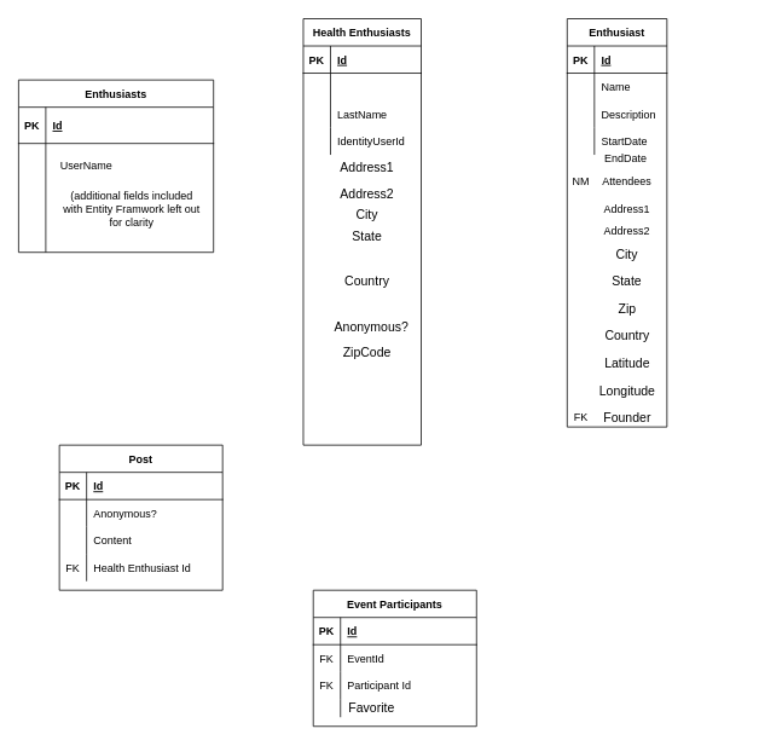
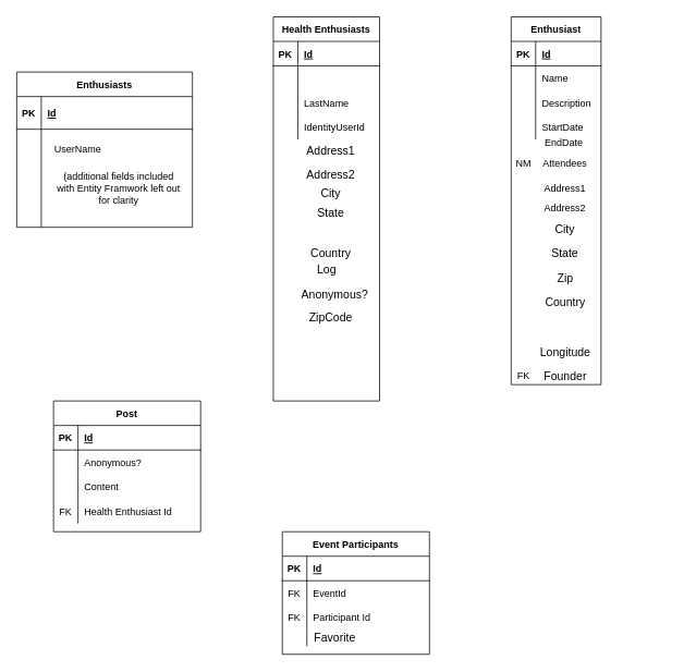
  <mxCell id="0" />
  <mxCell id="1" parent="0" />
  <mxCell id="2" value="Enthusiasts" style="shape=table;startSize=30;container=1;collapsible=1;childLayout=tableLayout;fixedRows=1;rowLines=0;fontStyle=1;align=center;resizeLast=1;" parent="1" vertex="1"><mxGeometry x="20" y="87.5" width="215" height="190" as="geometry"><mxRectangle x="100" y="90" width="110" height="30" as="alternateBounds" /></mxGeometry></mxCell>
  <mxCell id="3" value="" style="shape=partialRectangle;collapsible=0;dropTarget=0;pointerEvents=0;fillColor=none;points=[[0,0.5],[1,0.5]];portConstraint=eastwest;top=0;left=0;right=0;bottom=1;" parent="2" vertex="1"><mxGeometry y="30" width="215" height="40" as="geometry" /></mxCell>
  <mxCell id="4" value="PK" style="shape=partialRectangle;overflow=hidden;connectable=0;fillColor=none;top=0;left=0;bottom=0;right=0;fontStyle=1;" parent="3" vertex="1"><mxGeometry width="30" height="40" as="geometry" /></mxCell>
  <mxCell id="5" value="Id" style="shape=partialRectangle;overflow=hidden;connectable=0;fillColor=none;top=0;left=0;bottom=0;right=0;align=left;spacingLeft=6;fontStyle=5;" parent="3" vertex="1"><mxGeometry x="30" width="185" height="40" as="geometry" /></mxCell>
  <mxCell id="6" value="" style="shape=partialRectangle;collapsible=0;dropTarget=0;pointerEvents=0;fillColor=none;points=[[0,0.5],[1,0.5]];portConstraint=eastwest;top=0;left=0;right=0;bottom=0;" parent="2" vertex="1"><mxGeometry y="70" width="215" height="120" as="geometry" /></mxCell>
  <mxCell id="7" value="" style="shape=partialRectangle;overflow=hidden;connectable=0;fillColor=none;top=0;left=0;bottom=0;right=0;" parent="6" vertex="1"><mxGeometry width="30" height="120" as="geometry" /></mxCell>
  <mxCell id="8" value="" style="shape=partialRectangle;overflow=hidden;connectable=0;fillColor=none;top=0;left=0;bottom=0;right=0;align=left;spacingLeft=6;" parent="6" vertex="1"><mxGeometry x="30" width="185" height="120" as="geometry" /></mxCell>
  <mxCell id="9" value="UserName" style="text;html=1;strokeColor=none;fillColor=none;align=center;verticalAlign=middle;whiteSpace=wrap;rounded=0;" parent="1" vertex="1"><mxGeometry x="55" y="165" width="80" height="35" as="geometry" /></mxCell>
  <mxCell id="10" value="(additional fields included with Entity Framwork left out for clarity" style="text;html=1;strokeColor=none;fillColor=none;align=center;verticalAlign=middle;whiteSpace=wrap;rounded=0;" parent="1" vertex="1"><mxGeometry x="65" y="220" width="160" height="20" as="geometry" /></mxCell>
  <mxCell id="11" value="Enthusiast" style="shape=table;startSize=30;container=1;collapsible=1;childLayout=tableLayout;fixedRows=1;rowLines=0;fontStyle=1;align=center;resizeLast=1;" parent="1" vertex="1"><mxGeometry x="625" y="20" width="110" height="450" as="geometry" /></mxCell>
  <mxCell id="12" value="" style="shape=partialRectangle;collapsible=0;dropTarget=0;pointerEvents=0;fillColor=none;top=0;left=0;bottom=1;right=0;points=[[0,0.5],[1,0.5]];portConstraint=eastwest;" parent="11" vertex="1"><mxGeometry y="30" width="110" height="30" as="geometry" /></mxCell>
  <mxCell id="13" value="PK" style="shape=partialRectangle;connectable=0;fillColor=none;top=0;left=0;bottom=0;right=0;fontStyle=1;overflow=hidden;" parent="12" vertex="1"><mxGeometry width="30" height="30" as="geometry" /></mxCell>
  <mxCell id="14" value="Id" style="shape=partialRectangle;connectable=0;fillColor=none;top=0;left=0;bottom=0;right=0;align=left;spacingLeft=6;fontStyle=5;overflow=hidden;" parent="12" vertex="1"><mxGeometry x="30" width="80" height="30" as="geometry" /></mxCell>
  <mxCell id="15" value="" style="shape=partialRectangle;collapsible=0;dropTarget=0;pointerEvents=0;fillColor=none;top=0;left=0;bottom=0;right=0;points=[[0,0.5],[1,0.5]];portConstraint=eastwest;" parent="11" vertex="1"><mxGeometry y="60" width="110" height="30" as="geometry" /></mxCell>
  <mxCell id="16" value="" style="shape=partialRectangle;connectable=0;fillColor=none;top=0;left=0;bottom=0;right=0;editable=1;overflow=hidden;" parent="15" vertex="1"><mxGeometry width="30" height="30" as="geometry" /></mxCell>
  <mxCell id="17" value="Name" style="shape=partialRectangle;connectable=0;fillColor=none;top=0;left=0;bottom=0;right=0;align=left;spacingLeft=6;overflow=hidden;" parent="15" vertex="1"><mxGeometry x="30" width="80" height="30" as="geometry" /></mxCell>
  <mxCell id="18" value="" style="shape=partialRectangle;collapsible=0;dropTarget=0;pointerEvents=0;fillColor=none;top=0;left=0;bottom=0;right=0;points=[[0,0.5],[1,0.5]];portConstraint=eastwest;" parent="11" vertex="1"><mxGeometry y="90" width="110" height="30" as="geometry" /></mxCell>
  <mxCell id="19" value="" style="shape=partialRectangle;connectable=0;fillColor=none;top=0;left=0;bottom=0;right=0;editable=1;overflow=hidden;" parent="18" vertex="1"><mxGeometry width="30" height="30" as="geometry" /></mxCell>
  <mxCell id="20" value="Description" style="shape=partialRectangle;connectable=0;fillColor=none;top=0;left=0;bottom=0;right=0;align=left;spacingLeft=6;overflow=hidden;" parent="18" vertex="1"><mxGeometry x="30" width="80" height="30" as="geometry" /></mxCell>
  <mxCell id="21" value="" style="shape=partialRectangle;collapsible=0;dropTarget=0;pointerEvents=0;fillColor=none;top=0;left=0;bottom=0;right=0;points=[[0,0.5],[1,0.5]];portConstraint=eastwest;" parent="11" vertex="1"><mxGeometry y="120" width="110" height="30" as="geometry" /></mxCell>
  <mxCell id="22" value="" style="shape=partialRectangle;connectable=0;fillColor=none;top=0;left=0;bottom=0;right=0;editable=1;overflow=hidden;" parent="21" vertex="1"><mxGeometry width="30" height="30" as="geometry" /></mxCell>
  <mxCell id="23" value="StartDate" style="shape=partialRectangle;connectable=0;fillColor=none;top=0;left=0;bottom=0;right=0;align=left;spacingLeft=6;overflow=hidden;" parent="21" vertex="1"><mxGeometry x="30" width="80" height="30" as="geometry" /></mxCell>
  <mxCell id="24" value="EndDate" style="text;html=1;strokeColor=none;fillColor=none;align=right;verticalAlign=middle;whiteSpace=wrap;rounded=0;labelPosition=left;verticalLabelPosition=middle;" parent="1" vertex="1"><mxGeometry x="715" y="165" width="100" height="20" as="geometry" /></mxCell>
  <mxCell id="25" value="Attendees" style="text;html=1;strokeColor=none;fillColor=none;align=center;verticalAlign=middle;whiteSpace=wrap;rounded=0;" parent="1" vertex="1"><mxGeometry x="671" y="190" width="40" height="20" as="geometry" /></mxCell>
  <mxCell id="26" value="Address1" style="text;html=1;strokeColor=none;fillColor=none;align=center;verticalAlign=middle;whiteSpace=wrap;rounded=0;" parent="1" vertex="1"><mxGeometry x="671" y="220" width="40" height="20" as="geometry" /></mxCell>
  <mxCell id="27" value="Address2" style="text;html=1;strokeColor=none;fillColor=none;align=center;verticalAlign=middle;whiteSpace=wrap;rounded=0;" parent="1" vertex="1"><mxGeometry x="671" y="245" width="40" height="20" as="geometry" /></mxCell>
  <mxCell id="28" value="&lt;font style=&quot;font-size: 14px&quot;&gt;City&lt;/font&gt;" style="text;html=1;strokeColor=none;fillColor=none;align=center;verticalAlign=middle;whiteSpace=wrap;rounded=0;" parent="1" vertex="1"><mxGeometry x="671" y="270" width="40" height="20" as="geometry" /></mxCell>
  <mxCell id="29" value="&lt;span style=&quot;font-size: 14px&quot;&gt;State&lt;/span&gt;" style="text;html=1;strokeColor=none;fillColor=none;align=center;verticalAlign=middle;whiteSpace=wrap;rounded=0;" parent="1" vertex="1"><mxGeometry x="671" y="300" width="40" height="20" as="geometry" /></mxCell>
  <mxCell id="30" value="&lt;span style=&quot;font-size: 14px&quot;&gt;Zip&lt;/span&gt;" style="text;html=1;align=center;verticalAlign=middle;resizable=0;points=[];autosize=1;" parent="1" vertex="1"><mxGeometry x="676" y="330" width="30" height="20" as="geometry" /></mxCell>
  <mxCell id="31" value="&lt;span style=&quot;font-size: 14px&quot;&gt;Country&lt;/span&gt;" style="text;html=1;align=center;verticalAlign=middle;resizable=0;points=[];autosize=1;" parent="1" vertex="1"><mxGeometry x="661" y="360" width="60" height="20" as="geometry" /></mxCell>
- <mxCell id="32" value="&lt;font style=&quot;font-size: 14px&quot;&gt;Latitude&lt;/font&gt;" style="text;html=1;align=center;verticalAlign=middle;resizable=0;points=[];autosize=1;" parent="1" vertex="1"><mxGeometry x="656" y="390" width="70" height="20" as="geometry" /></mxCell>
  <mxCell id="33" value="&lt;font style=&quot;font-size: 14px&quot;&gt;Longitude&lt;/font&gt;" style="text;html=1;align=center;verticalAlign=middle;resizable=0;points=[];autosize=1;" parent="1" vertex="1"><mxGeometry x="651" y="420" width="80" height="20" as="geometry" /></mxCell>
  <mxCell id="34" value="Health Enthusiasts" style="shape=table;startSize=30;container=1;collapsible=1;childLayout=tableLayout;fixedRows=1;rowLines=0;fontStyle=1;align=center;resizeLast=1;" parent="1" vertex="1"><mxGeometry x="334" y="20" width="130" height="470" as="geometry" /></mxCell>
  <mxCell id="35" value="" style="shape=partialRectangle;collapsible=0;dropTarget=0;pointerEvents=0;fillColor=none;top=0;left=0;bottom=1;right=0;points=[[0,0.5],[1,0.5]];portConstraint=eastwest;" parent="34" vertex="1"><mxGeometry y="30" width="130" height="30" as="geometry" /></mxCell>
  <mxCell id="36" value="PK" style="shape=partialRectangle;connectable=0;fillColor=none;top=0;left=0;bottom=0;right=0;fontStyle=1;overflow=hidden;" parent="35" vertex="1"><mxGeometry width="30" height="30" as="geometry" /></mxCell>
  <mxCell id="37" value="Id" style="shape=partialRectangle;connectable=0;fillColor=none;top=0;left=0;bottom=0;right=0;align=left;spacingLeft=6;fontStyle=5;overflow=hidden;" parent="35" vertex="1"><mxGeometry x="30" width="100" height="30" as="geometry" /></mxCell>
  <mxCell id="38" value="" style="shape=partialRectangle;collapsible=0;dropTarget=0;pointerEvents=0;fillColor=none;top=0;left=0;bottom=0;right=0;points=[[0,0.5],[1,0.5]];portConstraint=eastwest;" parent="34" vertex="1"><mxGeometry y="60" width="130" height="30" as="geometry" /></mxCell>
  <mxCell id="39" value="" style="shape=partialRectangle;connectable=0;fillColor=none;top=0;left=0;bottom=0;right=0;editable=1;overflow=hidden;" parent="38" vertex="1"><mxGeometry width="30" height="30" as="geometry" /></mxCell>
  <mxCell id="40" value="" style="shape=partialRectangle;collapsible=0;dropTarget=0;pointerEvents=0;fillColor=none;top=0;left=0;bottom=0;right=0;points=[[0,0.5],[1,0.5]];portConstraint=eastwest;" parent="34" vertex="1"><mxGeometry y="90" width="130" height="30" as="geometry" /></mxCell>
  <mxCell id="41" value="" style="shape=partialRectangle;connectable=0;fillColor=none;top=0;left=0;bottom=0;right=0;editable=1;overflow=hidden;" parent="40" vertex="1"><mxGeometry width="30" height="30" as="geometry" /></mxCell>
  <mxCell id="42" value="LastName" style="shape=partialRectangle;connectable=0;fillColor=none;top=0;left=0;bottom=0;right=0;align=left;spacingLeft=6;overflow=hidden;" parent="40" vertex="1"><mxGeometry x="30" width="100" height="30" as="geometry" /></mxCell>
  <mxCell id="43" value="" style="shape=partialRectangle;collapsible=0;dropTarget=0;pointerEvents=0;fillColor=none;top=0;left=0;bottom=0;right=0;points=[[0,0.5],[1,0.5]];portConstraint=eastwest;" parent="34" vertex="1"><mxGeometry y="120" width="130" height="30" as="geometry" /></mxCell>
  <mxCell id="44" value="" style="shape=partialRectangle;connectable=0;fillColor=none;top=0;left=0;bottom=0;right=0;editable=1;overflow=hidden;" parent="43" vertex="1"><mxGeometry width="30" height="30" as="geometry" /></mxCell>
  <mxCell id="45" value="IdentityUserId" style="shape=partialRectangle;connectable=0;fillColor=none;top=0;left=0;bottom=0;right=0;align=left;spacingLeft=6;overflow=hidden;" parent="43" vertex="1"><mxGeometry x="30" width="100" height="30" as="geometry" /></mxCell>
  <mxCell id="46" value="&lt;font style=&quot;font-size: 14px&quot;&gt;Address1&lt;/font&gt;" style="text;html=1;align=center;verticalAlign=middle;resizable=0;points=[];autosize=1;" parent="1" vertex="1"><mxGeometry x="369" y="174" width="70" height="20" as="geometry" /></mxCell>
  <mxCell id="47" value="&lt;font style=&quot;font-size: 14px&quot;&gt;Address2&lt;/font&gt;" style="text;html=1;align=center;verticalAlign=middle;resizable=0;points=[];autosize=1;" parent="1" vertex="1"><mxGeometry x="369" y="203" width="70" height="20" as="geometry" /></mxCell>
  <mxCell id="48" value="&lt;font style=&quot;font-size: 14px&quot;&gt;City&lt;/font&gt;" style="text;html=1;align=center;verticalAlign=middle;resizable=0;points=[];autosize=1;" parent="1" vertex="1"><mxGeometry x="384" y="226" width="40" height="20" as="geometry" /></mxCell>
  <mxCell id="49" value="&lt;font style=&quot;font-size: 14px&quot;&gt;State&lt;/font&gt;" style="text;html=1;align=center;verticalAlign=middle;resizable=0;points=[];autosize=1;" parent="1" vertex="1"><mxGeometry x="379" y="250" width="50" height="20" as="geometry" /></mxCell>
  <mxCell id="50" value="&lt;font style=&quot;font-size: 14px&quot;&gt;ZipCode&lt;/font&gt;" style="text;html=1;align=center;verticalAlign=middle;resizable=0;points=[];autosize=1;" parent="1" vertex="1"><mxGeometry x="369" y="377.5" width="70" height="20" as="geometry" /></mxCell>
  <mxCell id="51" value="&lt;font style=&quot;font-size: 14px&quot;&gt;Country&lt;/font&gt;" style="text;html=1;align=center;verticalAlign=middle;resizable=0;points=[];autosize=1;" parent="1" vertex="1"><mxGeometry x="374" y="300" width="60" height="20" as="geometry" /></mxCell>
  <mxCell id="52" value="Event Participants" style="shape=table;startSize=30;container=1;collapsible=1;childLayout=tableLayout;fixedRows=1;rowLines=0;fontStyle=1;align=center;resizeLast=1;" parent="1" vertex="1"><mxGeometry x="345" y="650" width="180" height="150" as="geometry" /></mxCell>
  <mxCell id="53" value="" style="shape=partialRectangle;collapsible=0;dropTarget=0;pointerEvents=0;fillColor=none;top=0;left=0;bottom=1;right=0;points=[[0,0.5],[1,0.5]];portConstraint=eastwest;" parent="52" vertex="1"><mxGeometry y="30" width="180" height="30" as="geometry" /></mxCell>
  <mxCell id="54" value="PK" style="shape=partialRectangle;connectable=0;fillColor=none;top=0;left=0;bottom=0;right=0;fontStyle=1;overflow=hidden;" parent="53" vertex="1"><mxGeometry width="30" height="30" as="geometry" /></mxCell>
  <mxCell id="55" value="Id" style="shape=partialRectangle;connectable=0;fillColor=none;top=0;left=0;bottom=0;right=0;align=left;spacingLeft=6;fontStyle=5;overflow=hidden;" parent="53" vertex="1"><mxGeometry x="30" width="150" height="30" as="geometry" /></mxCell>
  <mxCell id="56" value="" style="shape=partialRectangle;collapsible=0;dropTarget=0;pointerEvents=0;fillColor=none;top=0;left=0;bottom=0;right=0;points=[[0,0.5],[1,0.5]];portConstraint=eastwest;" parent="52" vertex="1"><mxGeometry y="60" width="180" height="30" as="geometry" /></mxCell>
  <mxCell id="57" value="FK" style="shape=partialRectangle;connectable=0;fillColor=none;top=0;left=0;bottom=0;right=0;editable=1;overflow=hidden;" parent="56" vertex="1"><mxGeometry width="30" height="30" as="geometry" /></mxCell>
  <mxCell id="58" value="EventId" style="shape=partialRectangle;connectable=0;fillColor=none;top=0;left=0;bottom=0;right=0;align=left;spacingLeft=6;overflow=hidden;" parent="56" vertex="1"><mxGeometry x="30" width="150" height="30" as="geometry" /></mxCell>
  <mxCell id="59" value="" style="shape=partialRectangle;collapsible=0;dropTarget=0;pointerEvents=0;fillColor=none;top=0;left=0;bottom=0;right=0;points=[[0,0.5],[1,0.5]];portConstraint=eastwest;" parent="52" vertex="1"><mxGeometry y="90" width="180" height="30" as="geometry" /></mxCell>
  <mxCell id="60" value="FK" style="shape=partialRectangle;connectable=0;fillColor=none;top=0;left=0;bottom=0;right=0;editable=1;overflow=hidden;" parent="59" vertex="1"><mxGeometry width="30" height="30" as="geometry" /></mxCell>
  <mxCell id="61" value="Participant Id" style="shape=partialRectangle;connectable=0;fillColor=none;top=0;left=0;bottom=0;right=0;align=left;spacingLeft=6;overflow=hidden;" parent="59" vertex="1"><mxGeometry x="30" width="150" height="30" as="geometry" /></mxCell>
  <mxCell id="62" value="" style="shape=partialRectangle;collapsible=0;dropTarget=0;pointerEvents=0;fillColor=none;top=0;left=0;bottom=0;right=0;points=[[0,0.5],[1,0.5]];portConstraint=eastwest;" parent="52" vertex="1"><mxGeometry y="120" width="180" height="20" as="geometry" /></mxCell>
  <mxCell id="63" value="" style="shape=partialRectangle;connectable=0;fillColor=none;top=0;left=0;bottom=0;right=0;editable=1;overflow=hidden;" parent="62" vertex="1"><mxGeometry width="30" height="20" as="geometry" /></mxCell>
  <mxCell id="64" value="" style="shape=partialRectangle;connectable=0;fillColor=none;top=0;left=0;bottom=0;right=0;align=left;spacingLeft=6;overflow=hidden;" parent="62" vertex="1"><mxGeometry x="30" width="150" height="20" as="geometry" /></mxCell>
  <mxCell id="65" value="&lt;span style=&quot;font-size: 14px&quot;&gt;Founder&lt;/span&gt;" style="text;html=1;align=center;verticalAlign=middle;resizable=0;points=[];autosize=1;" parent="1" vertex="1"><mxGeometry x="656" y="450" width="70" height="20" as="geometry" /></mxCell>
  <mxCell id="66" value="&lt;font style=&quot;font-size: 14px&quot;&gt;Favorite&lt;/font&gt;" style="text;html=1;align=center;verticalAlign=middle;resizable=0;points=[];autosize=1;" parent="1" vertex="1"><mxGeometry x="374" y="770" width="70" height="20" as="geometry" /></mxCell>
+ <mxCell id="67" value="&lt;font style=&quot;font-size: 14px&quot;&gt;Log&lt;/font&gt;" style="text;html=1;align=center;verticalAlign=middle;resizable=0;points=[];autosize=1;" parent="1" vertex="1"><mxGeometry x="379" y="320" width="40" height="20" as="geometry" /></mxCell>
  <mxCell id="68" value="&lt;span style=&quot;font-size: 14px&quot;&gt;Anonymous?&lt;/span&gt;" style="text;html=1;align=center;verticalAlign=middle;resizable=0;points=[];autosize=1;" parent="1" vertex="1"><mxGeometry x="359" y="350" width="100" height="20" as="geometry" /></mxCell>
  <mxCell id="69" value="Post" style="shape=table;startSize=30;container=1;collapsible=1;childLayout=tableLayout;fixedRows=1;rowLines=0;fontStyle=1;align=center;resizeLast=1;" parent="1" vertex="1"><mxGeometry x="65" y="490" width="180" height="160" as="geometry" /></mxCell>
  <mxCell id="70" value="" style="shape=partialRectangle;collapsible=0;dropTarget=0;pointerEvents=0;fillColor=none;top=0;left=0;bottom=1;right=0;points=[[0,0.5],[1,0.5]];portConstraint=eastwest;" parent="69" vertex="1"><mxGeometry y="30" width="180" height="30" as="geometry" /></mxCell>
  <mxCell id="71" value="PK" style="shape=partialRectangle;connectable=0;fillColor=none;top=0;left=0;bottom=0;right=0;fontStyle=1;overflow=hidden;" parent="70" vertex="1"><mxGeometry width="30" height="30" as="geometry" /></mxCell>
  <mxCell id="72" value="Id" style="shape=partialRectangle;connectable=0;fillColor=none;top=0;left=0;bottom=0;right=0;align=left;spacingLeft=6;fontStyle=5;overflow=hidden;" parent="70" vertex="1"><mxGeometry x="30" width="150" height="30" as="geometry" /></mxCell>
  <mxCell id="73" value="" style="shape=partialRectangle;collapsible=0;dropTarget=0;pointerEvents=0;fillColor=none;top=0;left=0;bottom=0;right=0;points=[[0,0.5],[1,0.5]];portConstraint=eastwest;" parent="69" vertex="1"><mxGeometry y="60" width="180" height="30" as="geometry" /></mxCell>
  <mxCell id="74" value="" style="shape=partialRectangle;connectable=0;fillColor=none;top=0;left=0;bottom=0;right=0;editable=1;overflow=hidden;" parent="73" vertex="1"><mxGeometry width="30" height="30" as="geometry" /></mxCell>
  <mxCell id="75" value="Anonymous?" style="shape=partialRectangle;connectable=0;fillColor=none;top=0;left=0;bottom=0;right=0;align=left;spacingLeft=6;overflow=hidden;" parent="73" vertex="1"><mxGeometry x="30" width="150" height="30" as="geometry" /></mxCell>
  <mxCell id="76" value="" style="shape=partialRectangle;collapsible=0;dropTarget=0;pointerEvents=0;fillColor=none;top=0;left=0;bottom=0;right=0;points=[[0,0.5],[1,0.5]];portConstraint=eastwest;" parent="69" vertex="1"><mxGeometry y="90" width="180" height="30" as="geometry" /></mxCell>
  <mxCell id="77" value="" style="shape=partialRectangle;connectable=0;fillColor=none;top=0;left=0;bottom=0;right=0;editable=1;overflow=hidden;" parent="76" vertex="1"><mxGeometry width="30" height="30" as="geometry" /></mxCell>
  <mxCell id="78" value="Content" style="shape=partialRectangle;connectable=0;fillColor=none;top=0;left=0;bottom=0;right=0;align=left;spacingLeft=6;overflow=hidden;" parent="76" vertex="1"><mxGeometry x="30" width="150" height="30" as="geometry" /></mxCell>
  <mxCell id="79" value="" style="shape=partialRectangle;collapsible=0;dropTarget=0;pointerEvents=0;fillColor=none;top=0;left=0;bottom=0;right=0;points=[[0,0.5],[1,0.5]];portConstraint=eastwest;" parent="69" vertex="1"><mxGeometry y="120" width="180" height="30" as="geometry" /></mxCell>
  <mxCell id="80" value="FK" style="shape=partialRectangle;connectable=0;fillColor=none;top=0;left=0;bottom=0;right=0;editable=1;overflow=hidden;" parent="79" vertex="1"><mxGeometry width="30" height="30" as="geometry" /></mxCell>
  <mxCell id="81" value="Health Enthusiast Id" style="shape=partialRectangle;connectable=0;fillColor=none;top=0;left=0;bottom=0;right=0;align=left;spacingLeft=6;overflow=hidden;" parent="79" vertex="1"><mxGeometry x="30" width="150" height="30" as="geometry" /></mxCell>
  <mxCell id="82" value="FK" style="text;html=1;align=center;verticalAlign=middle;resizable=0;points=[];autosize=1;" parent="1" vertex="1"><mxGeometry x="625" y="450" width="30" height="20" as="geometry" /></mxCell>
  <mxCell id="83" value="NM" style="text;html=1;align=center;verticalAlign=middle;resizable=0;points=[];autosize=1;" parent="1" vertex="1"><mxGeometry x="625" y="190" width="30" height="20" as="geometry" /></mxCell>
